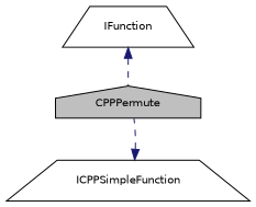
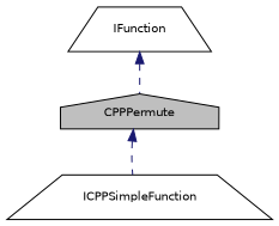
  digraph {
    node [color=black fillcolor=white fontname=Helvetica fontsize=10 shape=trapezium style=filled]
    edge [color=midnightblue dir=back fontname=Helvetica fontsize=10 labelfontname=Helvetica labelfontsize=10 style=dashed]
    n1 [fillcolor=grey75 fontcolor=black height=0.2 label=CPPPermute shape=house width=0.4]
    n2 [height=0.2 label=ICPPSimpleFunction width=0.4]
    n3 [height=0.2 label=IFunction width=0.4]
-   n2 -> n1
+   n1 -> n2
    n3 -> n1
  }
